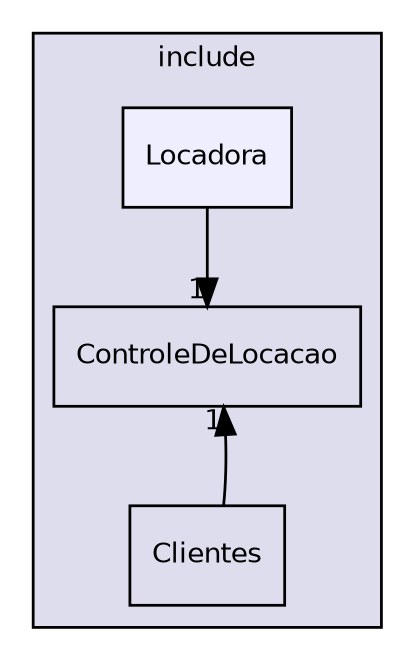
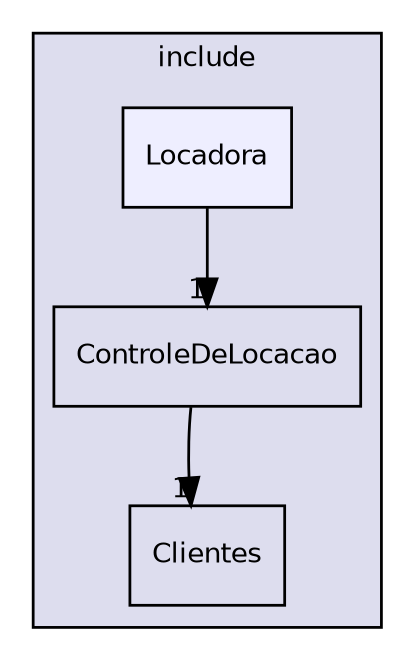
  digraph {
    compound=true
    node [fontname=Helvetica fontsize=10 shape=box]
    edge [headlabel=1 labeldistance=1.5 labelfontname=Helvetica labelfontsize=10]
    n1 [label=ControleDeLocacao]
    n2 [label=Clientes]
    n3 [fillcolor="#eeeeff" label=Locadora pencolor=black style=filled]
    subgraph cluster_1 {
      bgcolor="#ddddee"
      fontname=Helvetica
      fontsize=10
      label=include
      pencolor=black
      n1
      n2
      n3
    }
-   n2 -> n1
+   n1 -> n2
    n3 -> n1
  }
